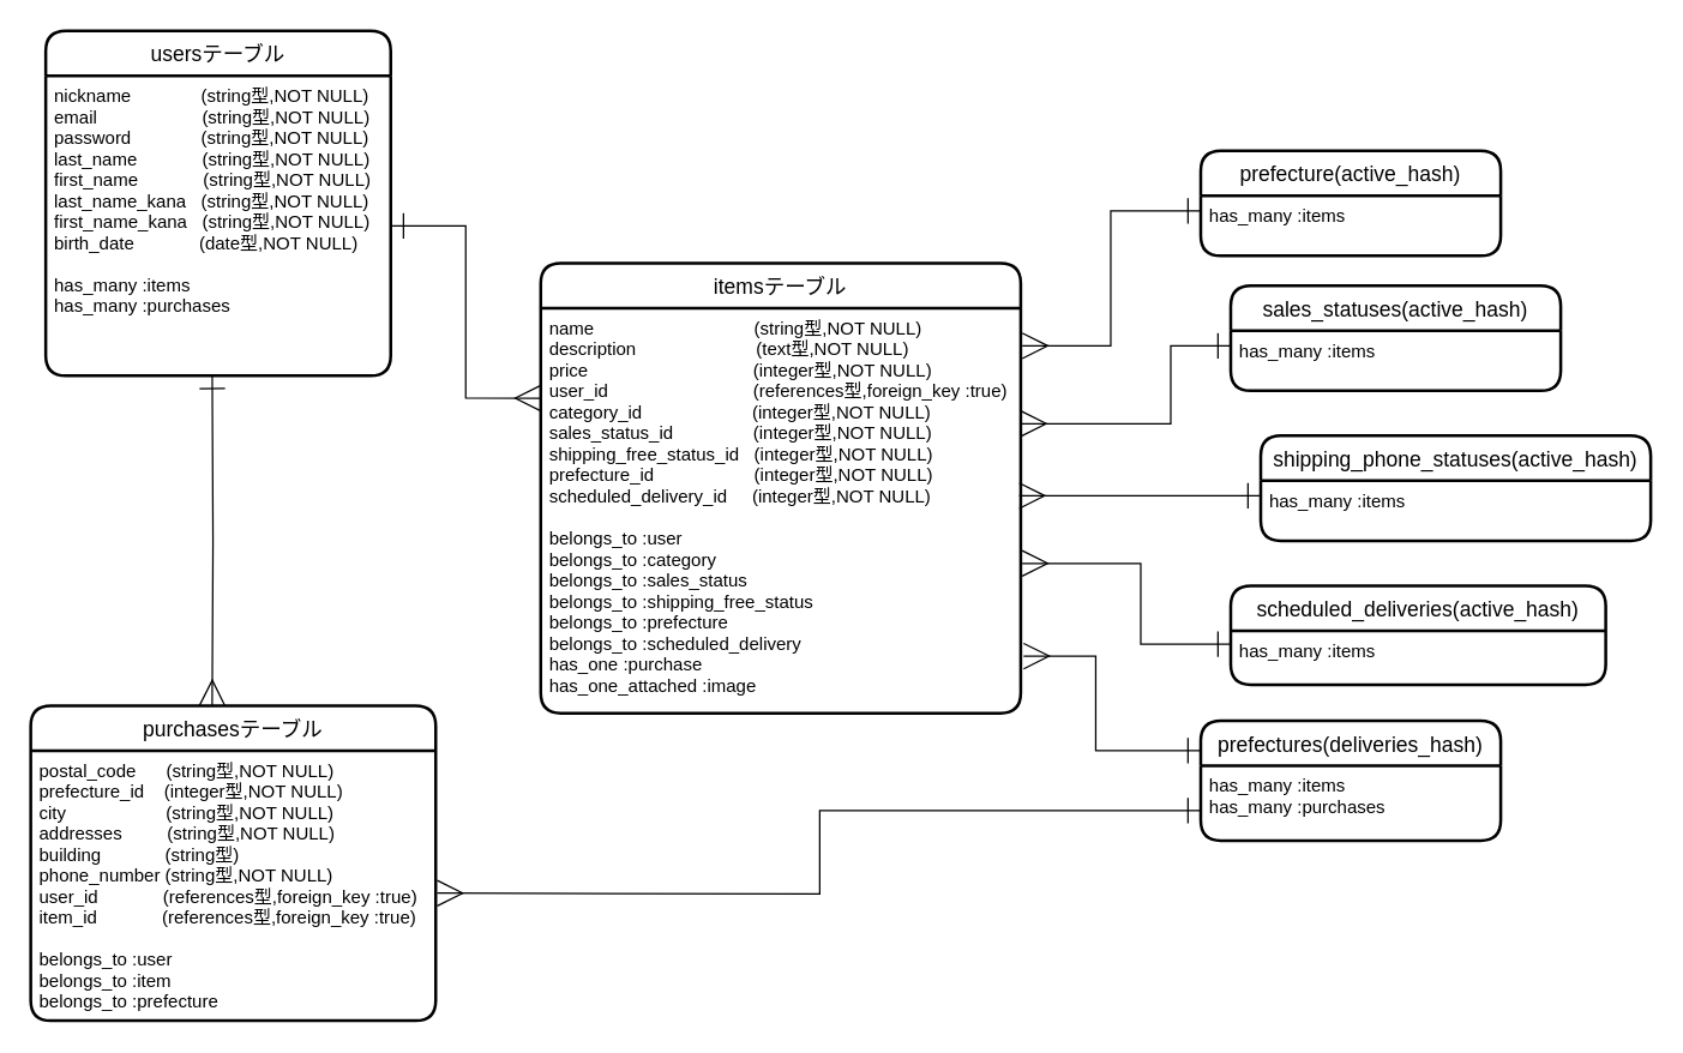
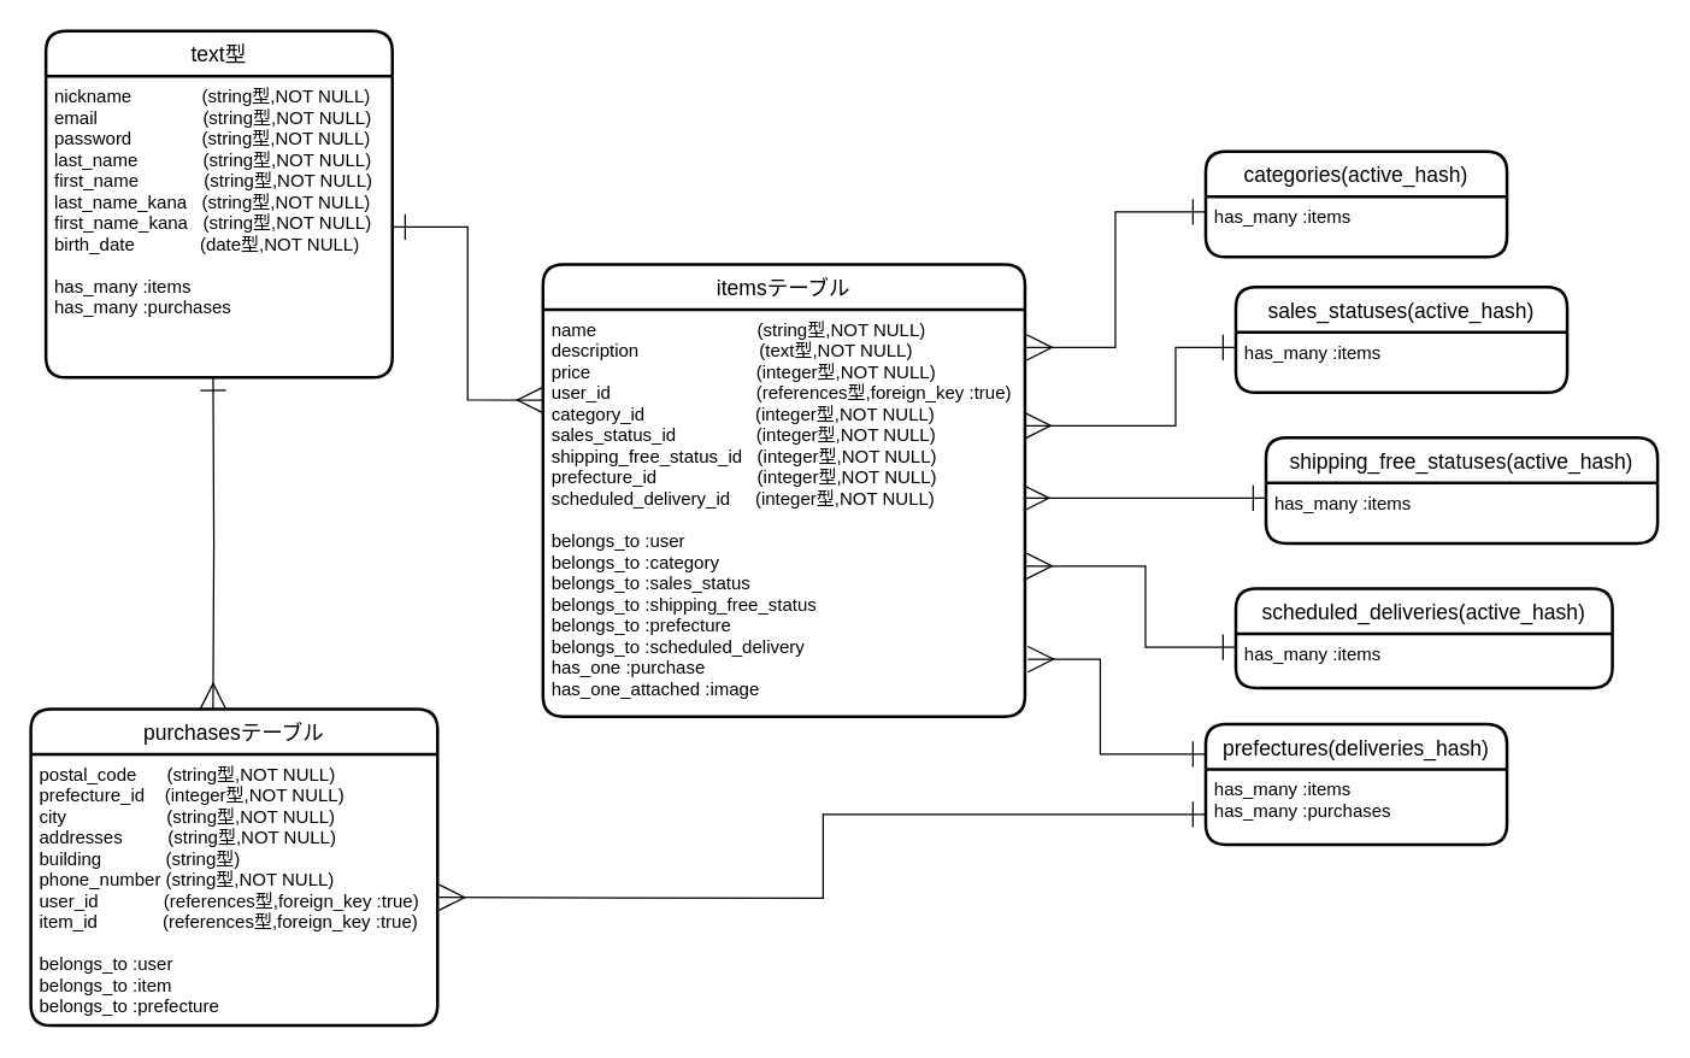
  <mxCell id="0" />
  <mxCell id="1" parent="0" />
- <mxCell id="2" value="usersテーブル" style="swimlane;childLayout=stackLayout;horizontal=1;startSize=30;horizontalStack=0;rounded=1;fontSize=14;fontStyle=0;strokeWidth=2;resizeParent=0;resizeLast=1;shadow=0;dashed=0;align=center;" parent="1" vertex="1"><mxGeometry x="30" y="20" width="230" height="230" as="geometry" /></mxCell>
+ <mxCell id="2" value="text型" style="swimlane;childLayout=stackLayout;horizontal=1;startSize=30;horizontalStack=0;rounded=1;fontSize=14;fontStyle=0;strokeWidth=2;resizeParent=0;resizeLast=1;shadow=0;dashed=0;align=center;" parent="1" vertex="1"><mxGeometry x="30" y="20" width="230" height="230" as="geometry" /></mxCell>
  <mxCell id="3" value="nickname              (string型,NOT NULL)&#10;email                     (string型,NOT NULL)&#10;password              (string型,NOT NULL)&#10;last_name             (string型,NOT NULL)&#10;first_name             (string型,NOT NULL)&#10;last_name_kana   (string型,NOT NULL)&#10;first_name_kana   (string型,NOT NULL)&#10;birth_date             (date型,NOT NULL)&#10;&#10;has_many :items&#10;has_many :purchases" style="align=left;fillColor=none;spacingLeft=4;fontSize=12;verticalAlign=top;resizable=0;rotatable=0;part=1;strokeColor=none;" parent="2" vertex="1"><mxGeometry y="30" width="230" height="200" as="geometry" /></mxCell>
  <mxCell id="4" value="itemsテーブル" style="swimlane;childLayout=stackLayout;horizontal=1;startSize=30;horizontalStack=0;rounded=1;fontSize=14;fontStyle=0;strokeWidth=2;resizeParent=0;resizeLast=1;shadow=0;dashed=0;align=center;" parent="1" vertex="1"><mxGeometry x="360" y="175" width="320" height="300" as="geometry" /></mxCell>
  <mxCell id="5" value="name                                (string型,NOT NULL)&#10;description                        (text型,NOT NULL)&#10;price                                 (integer型,NOT NULL)&#10;user_id                             (references型,foreign_key :true)&#10;category_id                      (integer型,NOT NULL)&#10;sales_status_id                (integer型,NOT NULL)&#10;shipping_free_status_id   (integer型,NOT NULL)&#10;prefecture_id                    (integer型,NOT NULL)&#10;scheduled_delivery_id     (integer型,NOT NULL)&#10;&#10;belongs_to :user&#10;belongs_to :category&#10;belongs_to :sales_status&#10;belongs_to :shipping_free_status&#10;belongs_to :prefecture&#10;belongs_to :scheduled_delivery&#10;has_one :purchase&#10;has_one_attached :image" style="align=left;strokeColor=none;fillColor=none;spacingLeft=4;fontSize=12;verticalAlign=top;resizable=0;rotatable=0;part=1;" parent="4" vertex="1"><mxGeometry y="30" width="320" height="270" as="geometry" /></mxCell>
  <mxCell id="6" value="sales_statuses(active_hash)" style="swimlane;childLayout=stackLayout;horizontal=1;startSize=30;horizontalStack=0;rounded=1;fontSize=14;fontStyle=0;strokeWidth=2;resizeParent=0;resizeLast=1;shadow=0;dashed=0;align=center;" parent="1" vertex="1"><mxGeometry x="820" y="190" width="220" height="70" as="geometry" /></mxCell>
  <mxCell id="7" value="has_many :items" style="align=left;strokeColor=none;fillColor=none;spacingLeft=4;fontSize=12;verticalAlign=top;resizable=0;rotatable=0;part=1;" parent="6" vertex="1"><mxGeometry y="30" width="220" height="40" as="geometry" /></mxCell>
- <mxCell id="8" value="prefecture(active_hash)" style="swimlane;childLayout=stackLayout;horizontal=1;startSize=30;horizontalStack=0;rounded=1;fontSize=14;fontStyle=0;strokeWidth=2;resizeParent=0;resizeLast=1;shadow=0;dashed=0;align=center;" parent="1" vertex="1"><mxGeometry x="800" y="100" width="200" height="70" as="geometry" /></mxCell>
+ <mxCell id="8" value="categories(active_hash)" style="swimlane;childLayout=stackLayout;horizontal=1;startSize=30;horizontalStack=0;rounded=1;fontSize=14;fontStyle=0;strokeWidth=2;resizeParent=0;resizeLast=1;shadow=0;dashed=0;align=center;" parent="1" vertex="1"><mxGeometry x="800" y="100" width="200" height="70" as="geometry" /></mxCell>
  <mxCell id="9" value="has_many :items" style="align=left;strokeColor=none;fillColor=none;spacingLeft=4;fontSize=12;verticalAlign=top;resizable=0;rotatable=0;part=1;" parent="8" vertex="1"><mxGeometry y="30" width="200" height="40" as="geometry" /></mxCell>
  <mxCell id="10" style="edgeStyle=orthogonalEdgeStyle;rounded=0;orthogonalLoop=1;jettySize=auto;html=1;startArrow=ERone;startFill=0;startSize=15;endArrow=ERmany;endFill=0;endSize=15;exitX=0;exitY=0.25;exitDx=0;exitDy=0;" parent="1" source="12" edge="1"><mxGeometry relative="1" as="geometry"><mxPoint x="679" y="330" as="targetPoint" /><mxPoint x="830" y="314" as="sourcePoint" /><Array as="points"><mxPoint x="679" y="330" /></Array></mxGeometry></mxCell>
- <mxCell id="11" value="shipping_phone_statuses(active_hash)" style="swimlane;childLayout=stackLayout;horizontal=1;startSize=30;horizontalStack=0;rounded=1;fontSize=14;fontStyle=0;strokeWidth=2;resizeParent=0;resizeLast=1;shadow=0;dashed=0;align=center;" parent="1" vertex="1"><mxGeometry x="840" y="290" width="260" height="70" as="geometry" /></mxCell>
+ <mxCell id="11" value="shipping_free_statuses(active_hash)" style="swimlane;childLayout=stackLayout;horizontal=1;startSize=30;horizontalStack=0;rounded=1;fontSize=14;fontStyle=0;strokeWidth=2;resizeParent=0;resizeLast=1;shadow=0;dashed=0;align=center;" parent="1" vertex="1"><mxGeometry x="840" y="290" width="260" height="70" as="geometry" /></mxCell>
  <mxCell id="12" value="has_many :items" style="align=left;strokeColor=none;fillColor=none;spacingLeft=4;fontSize=12;verticalAlign=top;resizable=0;rotatable=0;part=1;" parent="11" vertex="1"><mxGeometry y="30" width="260" height="40" as="geometry" /></mxCell>
  <mxCell id="13" value="scheduled_deliveries(active_hash)" style="swimlane;childLayout=stackLayout;horizontal=1;startSize=30;horizontalStack=0;rounded=1;fontSize=14;fontStyle=0;strokeWidth=2;resizeParent=0;resizeLast=1;shadow=0;dashed=0;align=center;" parent="1" vertex="1"><mxGeometry x="820" y="390" width="250" height="66" as="geometry" /></mxCell>
  <mxCell id="14" value="has_many :items" style="align=left;strokeColor=none;fillColor=none;spacingLeft=4;fontSize=12;verticalAlign=top;resizable=0;rotatable=0;part=1;" parent="13" vertex="1"><mxGeometry y="30" width="250" height="36" as="geometry" /></mxCell>
  <mxCell id="15" value="purchasesテーブル" style="swimlane;childLayout=stackLayout;horizontal=1;startSize=30;horizontalStack=0;rounded=1;fontSize=14;fontStyle=0;strokeWidth=2;resizeParent=0;resizeLast=1;shadow=0;dashed=0;align=center;" parent="1" vertex="1"><mxGeometry x="20" y="470" width="270" height="210" as="geometry" /></mxCell>
  <mxCell id="16" value="postal_code      (string型,NOT NULL)&#10;prefecture_id    (integer型,NOT NULL)&#10;city                    (string型,NOT NULL)&#10;addresses         (string型,NOT NULL)&#10;building　　　  (string型)&#10;phone_number (string型,NOT NULL)&#10;user_id             (references型,foreign_key :true)&#10;item_id             (references型,foreign_key :true)&#10;&#10;belongs_to :user&#10;belongs_to :item&#10;belongs_to :prefecture" style="align=left;strokeColor=none;fillColor=none;spacingLeft=4;fontSize=12;verticalAlign=top;resizable=0;rotatable=0;part=1;" parent="15" vertex="1"><mxGeometry y="30" width="270" height="180" as="geometry" /></mxCell>
  <mxCell id="17" style="edgeStyle=orthogonalEdgeStyle;rounded=0;orthogonalLoop=1;jettySize=auto;html=1;endArrow=ERmany;endFill=0;startArrow=ERone;startFill=0;endSize=15;startSize=15;exitX=0;exitY=0.25;exitDx=0;exitDy=0;" parent="1" source="9" edge="1"><mxGeometry relative="1" as="geometry"><mxPoint x="790" y="110" as="sourcePoint" /><mxPoint x="681" y="230" as="targetPoint" /><Array as="points"><mxPoint x="740" y="140" /><mxPoint x="740" y="230" /><mxPoint x="681" y="230" /></Array></mxGeometry></mxCell>
  <mxCell id="18" style="edgeStyle=orthogonalEdgeStyle;rounded=0;orthogonalLoop=1;jettySize=auto;html=1;startArrow=ERone;startFill=0;endArrow=ERmany;endFill=0;endSize=15;startSize=15;entryX=1;entryY=0.285;entryDx=0;entryDy=0;entryPerimeter=0;exitX=0;exitY=0.25;exitDx=0;exitDy=0;" parent="1" target="5" edge="1" source="7"><mxGeometry relative="1" as="geometry"><mxPoint x="820" y="190" as="sourcePoint" /><mxPoint x="682" y="280" as="targetPoint" /><Array as="points"><mxPoint x="780" y="230" /><mxPoint x="780" y="282" /></Array></mxGeometry></mxCell>
  <mxCell id="19" style="edgeStyle=orthogonalEdgeStyle;rounded=0;orthogonalLoop=1;jettySize=auto;html=1;entryX=1.003;entryY=0.63;entryDx=0;entryDy=0;entryPerimeter=0;startArrow=ERone;startFill=0;startSize=15;endSize=15;endArrow=ERmany;endFill=0;exitX=0;exitY=0.25;exitDx=0;exitDy=0;" parent="1" source="14" target="5" edge="1"><mxGeometry relative="1" as="geometry"><Array as="points"><mxPoint x="760" y="429" /><mxPoint x="760" y="375" /></Array></mxGeometry></mxCell>
  <mxCell id="20" style="edgeStyle=orthogonalEdgeStyle;rounded=0;orthogonalLoop=1;jettySize=auto;html=1;entryX=0.448;entryY=0;entryDx=0;entryDy=0;entryPerimeter=0;startArrow=ERone;startFill=0;startSize=15;endArrow=ERmany;endFill=0;endSize=15;" parent="1" target="15" edge="1"><mxGeometry relative="1" as="geometry"><mxPoint x="141" y="250" as="sourcePoint" /></mxGeometry></mxCell>
  <mxCell id="21" style="edgeStyle=orthogonalEdgeStyle;rounded=0;orthogonalLoop=1;jettySize=auto;html=1;startArrow=ERone;startFill=0;startSize=15;endArrow=ERmany;endFill=0;endSize=15;entryX=1.006;entryY=0.859;entryDx=0;entryDy=0;entryPerimeter=0;exitX=0;exitY=0.25;exitDx=0;exitDy=0;" parent="1" target="5" edge="1" source="24"><mxGeometry relative="1" as="geometry"><mxPoint x="800" y="560" as="sourcePoint" /><mxPoint x="679" y="482" as="targetPoint" /><Array as="points"><mxPoint x="730" y="500" /><mxPoint x="730" y="437" /></Array></mxGeometry></mxCell>
  <mxCell id="22" style="edgeStyle=orthogonalEdgeStyle;rounded=0;orthogonalLoop=1;jettySize=auto;html=1;exitX=1;exitY=0.5;exitDx=0;exitDy=0;entryX=0;entryY=0.222;entryDx=0;entryDy=0;entryPerimeter=0;startArrow=ERone;startFill=0;startSize=15;endArrow=ERmany;endFill=0;endSize=15;" parent="1" source="3" target="5" edge="1"><mxGeometry relative="1" as="geometry" /></mxCell>
  <mxCell id="23" style="edgeStyle=orthogonalEdgeStyle;rounded=0;orthogonalLoop=1;jettySize=auto;html=1;entryX=0;entryY=0.75;entryDx=0;entryDy=0;startArrow=ERmany;startFill=0;startSize=15;endArrow=ERone;endFill=0;endSize=15;" parent="1" target="24" edge="1"><mxGeometry relative="1" as="geometry"><mxPoint x="291" y="595" as="sourcePoint" /><mxPoint x="800" y="595" as="targetPoint" /></mxGeometry></mxCell>
  <mxCell id="24" value="prefectures(deliveries_hash)" style="swimlane;childLayout=stackLayout;horizontal=1;startSize=30;horizontalStack=0;rounded=1;fontSize=14;fontStyle=0;strokeWidth=2;resizeParent=0;resizeLast=1;shadow=0;dashed=0;align=center;" vertex="1" parent="1"><mxGeometry x="800" y="480" width="200" height="80" as="geometry" /></mxCell>
  <mxCell id="25" value="has_many :items&#10;has_many :purchases" style="align=left;strokeColor=none;fillColor=none;spacingLeft=4;fontSize=12;verticalAlign=top;resizable=0;rotatable=0;part=1;" vertex="1" parent="24"><mxGeometry y="30" width="200" height="50" as="geometry" /></mxCell>
